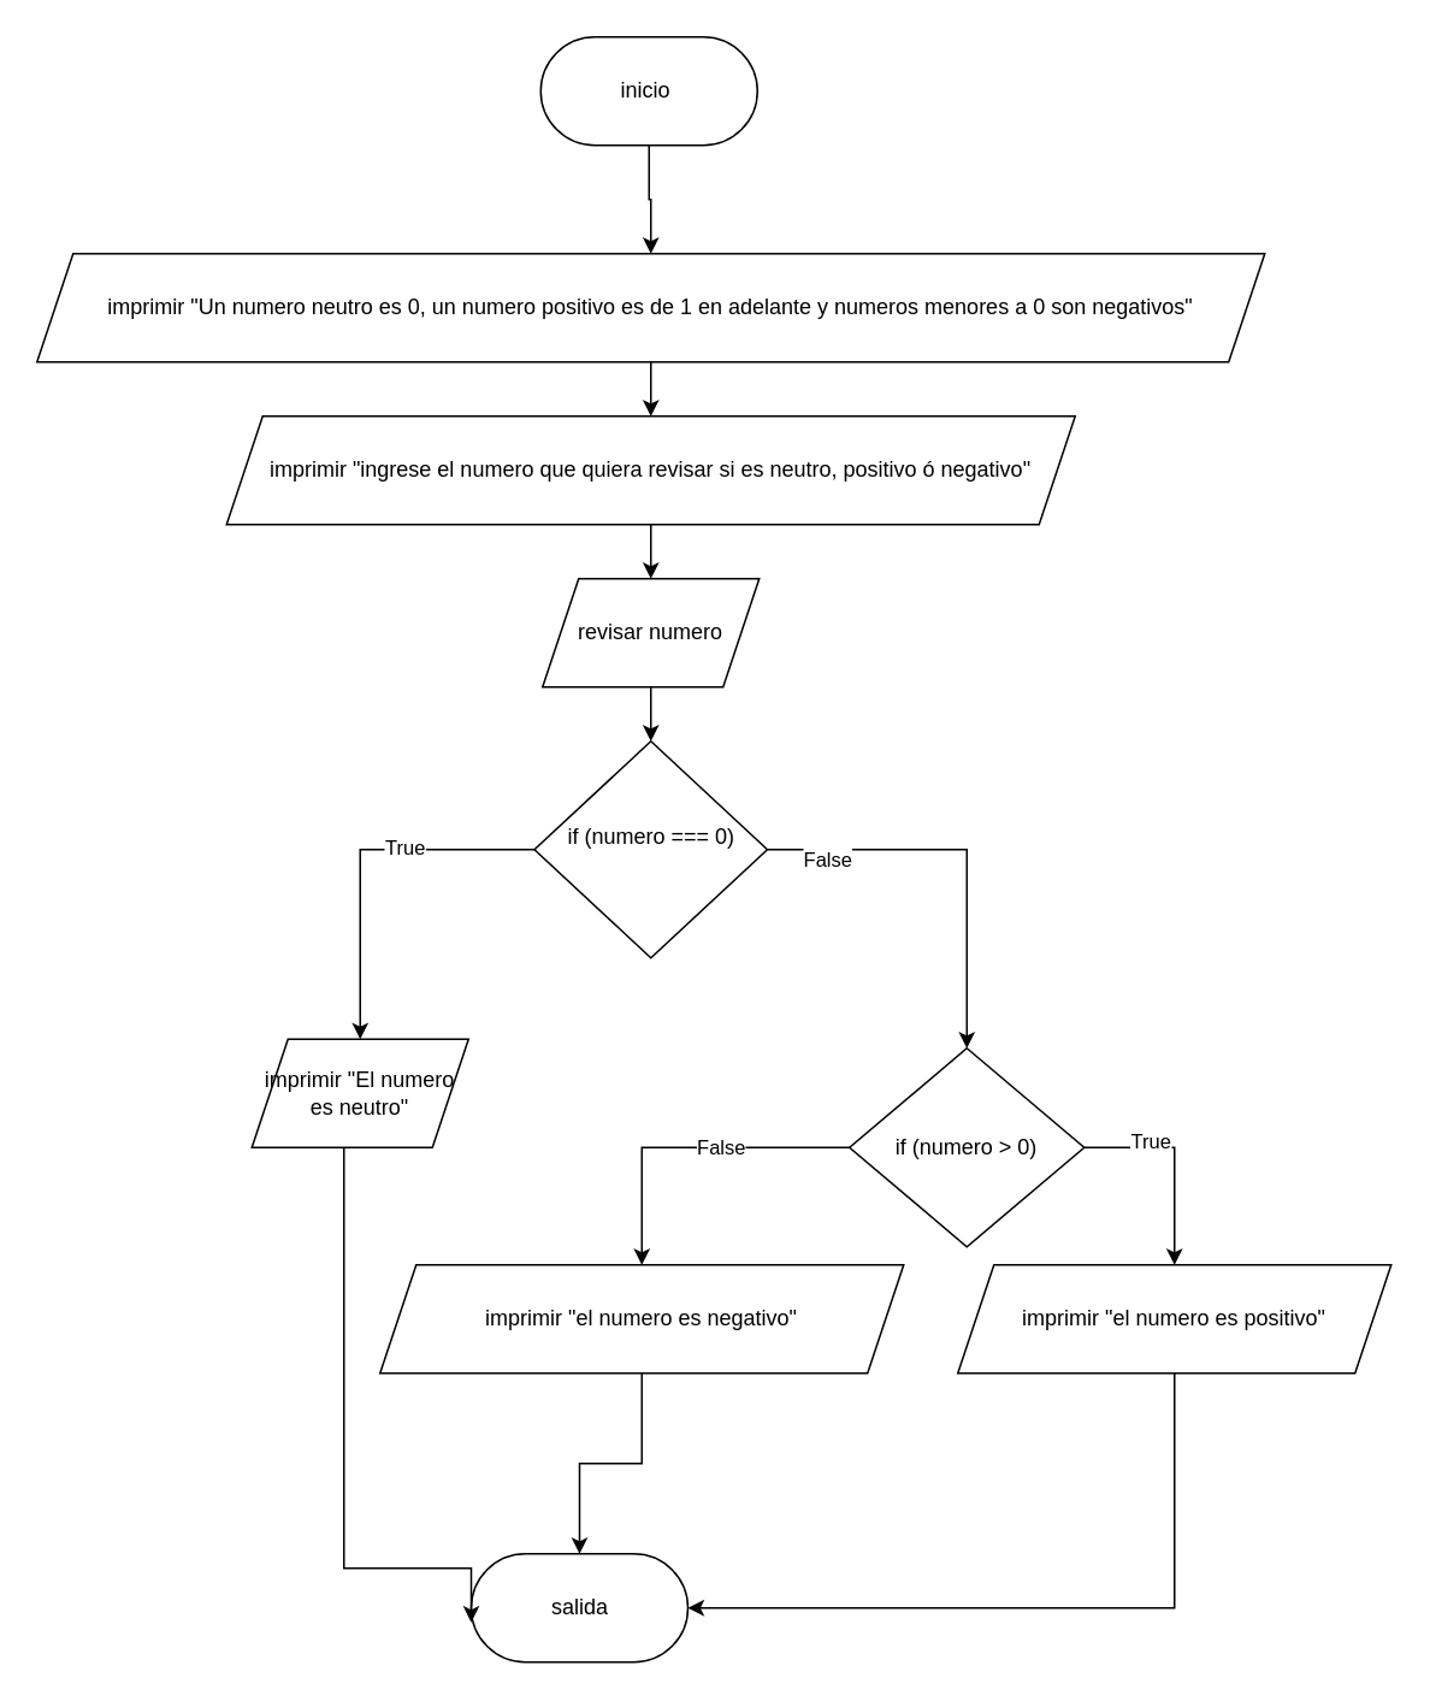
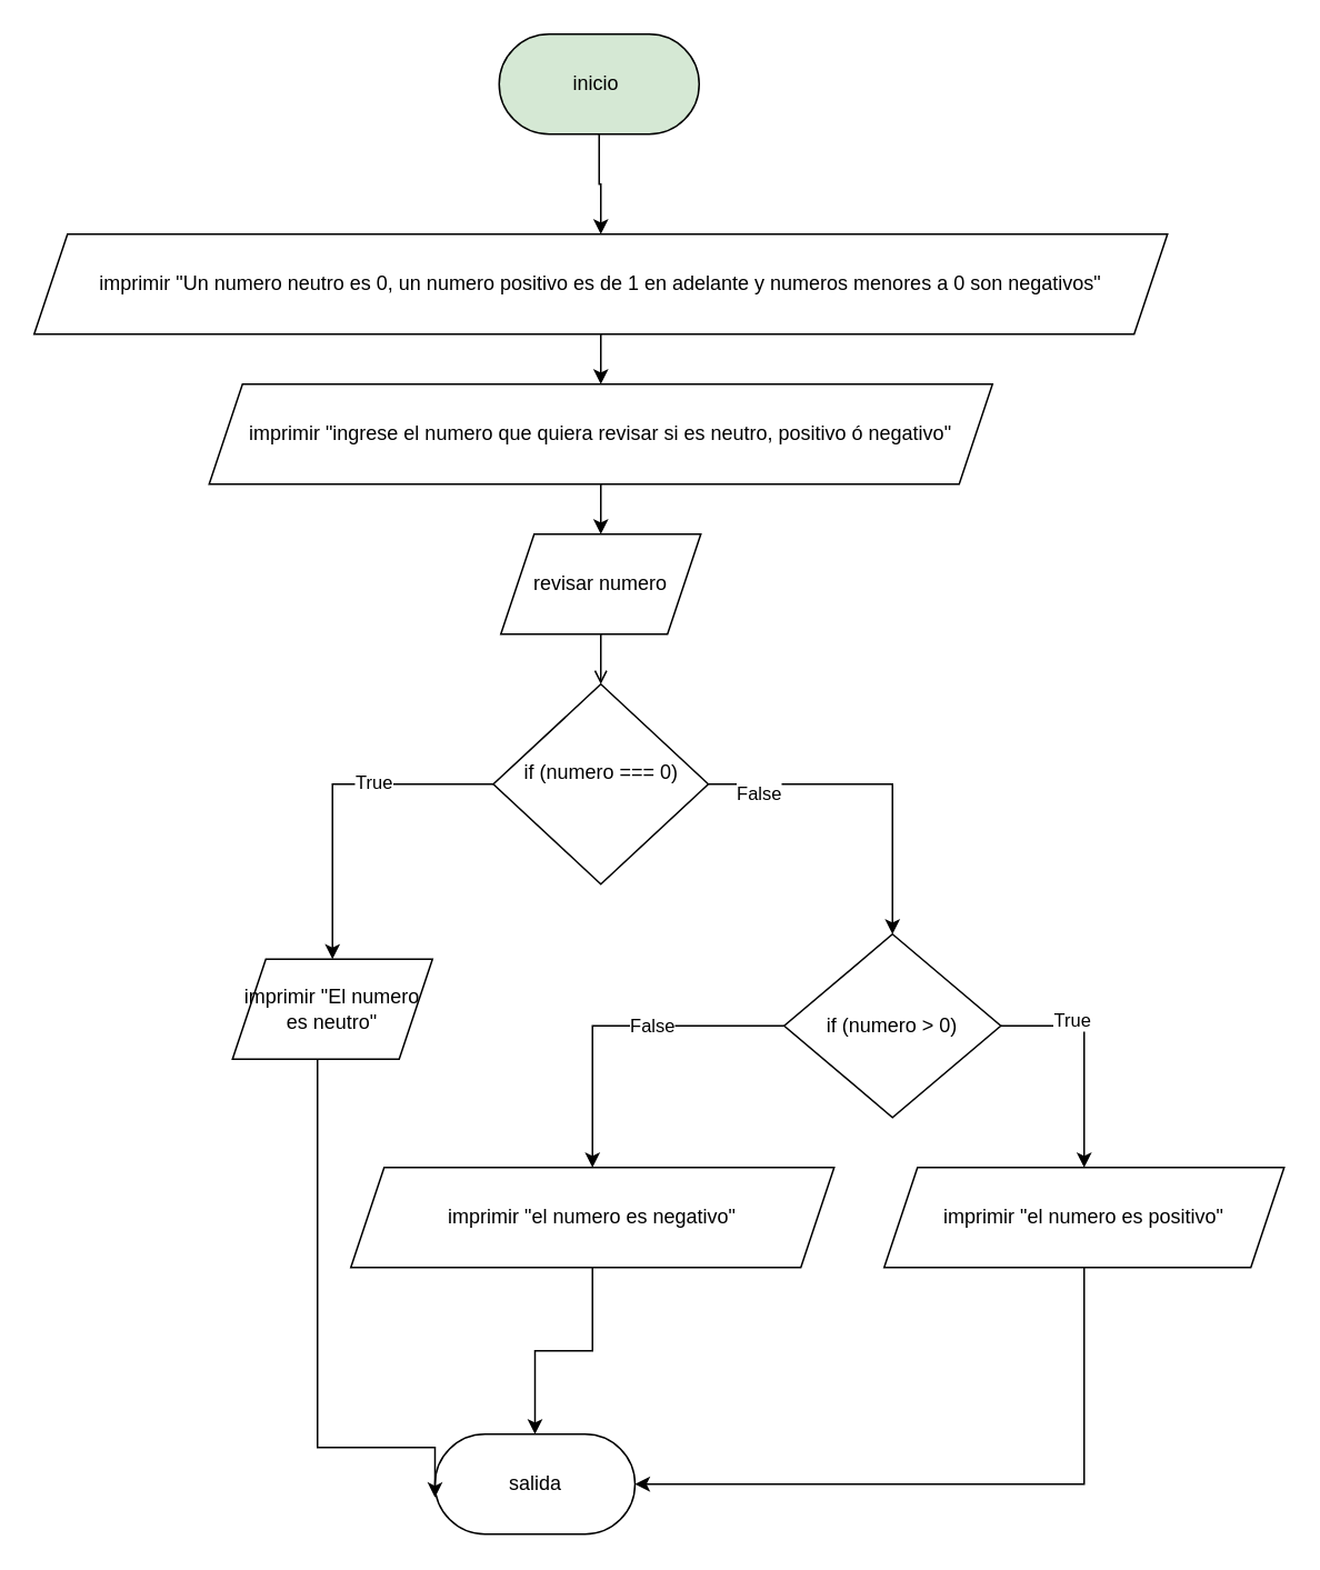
  <mxCell id="0" />
  <mxCell id="1" parent="0" />
  <mxCell id="2" style="edgeStyle=orthogonalEdgeStyle;rounded=0;orthogonalLoop=1;jettySize=auto;html=1;exitX=0.5;exitY=1;exitDx=0;exitDy=0;" edge="1" parent="1" source="3" target="26"><mxGeometry relative="1" as="geometry" /></mxCell>
- <mxCell id="3" value="inicio&amp;nbsp;" style="rounded=1;whiteSpace=wrap;html=1;arcSize=50;" vertex="1" parent="1"><mxGeometry x="299" y="20" width="120" height="60" as="geometry" /></mxCell>
+ <mxCell id="3" value="inicio&amp;nbsp;" style="rounded=1;whiteSpace=wrap;html=1;arcSize=50;fillColor=#d5e8d4;" vertex="1" parent="1"><mxGeometry x="299" y="20" width="120" height="60" as="geometry" /></mxCell>
  <mxCell id="4" value="" style="edgeStyle=orthogonalEdgeStyle;rounded=0;orthogonalLoop=1;jettySize=auto;html=1;" edge="1" parent="1" source="5" target="7"><mxGeometry relative="1" as="geometry" /></mxCell>
  <mxCell id="5" value="imprimir &quot;ingrese el numero que quiera revisar si es neutro, positivo ó negativo&quot;" style="shape=parallelogram;perimeter=parallelogramPerimeter;whiteSpace=wrap;html=1;fixedSize=1;" vertex="1" parent="1"><mxGeometry x="125" y="230" width="470" height="60" as="geometry" /></mxCell>
- <mxCell id="6" style="edgeStyle=orthogonalEdgeStyle;rounded=0;orthogonalLoop=1;jettySize=auto;html=1;entryX=0.5;entryY=0;entryDx=0;entryDy=0;" edge="1" parent="1" source="7" target="12"><mxGeometry relative="1" as="geometry" /></mxCell>
+ <mxCell id="6" style="edgeStyle=orthogonalEdgeStyle;rounded=0;orthogonalLoop=1;jettySize=auto;html=1;entryX=0.5;entryY=0;entryDx=0;entryDy=0;endArrow=open;" edge="1" parent="1" source="7" target="12"><mxGeometry relative="1" as="geometry" /></mxCell>
  <mxCell id="7" value="revisar numero" style="shape=parallelogram;perimeter=parallelogramPerimeter;whiteSpace=wrap;html=1;fixedSize=1;" vertex="1" parent="1"><mxGeometry x="300" y="320" width="120" height="60" as="geometry" /></mxCell>
  <mxCell id="8" style="edgeStyle=orthogonalEdgeStyle;rounded=0;orthogonalLoop=1;jettySize=auto;html=1;exitX=0;exitY=0.5;exitDx=0;exitDy=0;entryX=0.5;entryY=0;entryDx=0;entryDy=0;" edge="1" parent="1" source="12" target="18"><mxGeometry relative="1" as="geometry" /></mxCell>
  <mxCell id="9" value="True" style="edgeLabel;html=1;align=center;verticalAlign=middle;resizable=0;points=[];" vertex="1" connectable="0" parent="8"><mxGeometry x="-0.287" y="-2" relative="1" as="geometry"><mxPoint as="offset" /></mxGeometry></mxCell>
  <mxCell id="10" style="edgeStyle=orthogonalEdgeStyle;rounded=0;orthogonalLoop=1;jettySize=auto;html=1;exitX=1;exitY=0.5;exitDx=0;exitDy=0;entryX=0.5;entryY=0;entryDx=0;entryDy=0;" edge="1" parent="1" source="12" target="17"><mxGeometry relative="1" as="geometry" /></mxCell>
  <mxCell id="11" value="False" style="edgeLabel;html=1;align=center;verticalAlign=middle;resizable=0;points=[];" vertex="1" connectable="0" parent="10"><mxGeometry x="-0.699" y="-5" relative="1" as="geometry"><mxPoint as="offset" /></mxGeometry></mxCell>
  <mxCell id="12" value="if (numero === 0)&lt;div&gt;&lt;br&gt;&lt;/div&gt;" style="rhombus;whiteSpace=wrap;html=1;" vertex="1" parent="1"><mxGeometry x="295.5" y="410" width="129" height="120" as="geometry" /></mxCell>
  <mxCell id="13" style="edgeStyle=orthogonalEdgeStyle;rounded=0;orthogonalLoop=1;jettySize=auto;html=1;exitX=1;exitY=0.5;exitDx=0;exitDy=0;entryX=0.5;entryY=0;entryDx=0;entryDy=0;" edge="1" parent="1" source="17" target="20"><mxGeometry relative="1" as="geometry" /></mxCell>
  <mxCell id="14" value="True" style="edgeLabel;html=1;align=center;verticalAlign=middle;resizable=0;points=[];" vertex="1" connectable="0" parent="13"><mxGeometry x="-0.378" y="4" relative="1" as="geometry"><mxPoint as="offset" /></mxGeometry></mxCell>
  <mxCell id="15" style="edgeStyle=orthogonalEdgeStyle;rounded=0;orthogonalLoop=1;jettySize=auto;html=1;exitX=0;exitY=0.5;exitDx=0;exitDy=0;entryX=0.5;entryY=0;entryDx=0;entryDy=0;" edge="1" parent="1" source="17" target="22"><mxGeometry relative="1" as="geometry" /></mxCell>
  <mxCell id="16" value="False" style="edgeLabel;html=1;align=center;verticalAlign=middle;resizable=0;points=[];" vertex="1" connectable="0" parent="15"><mxGeometry x="-0.2" y="-1" relative="1" as="geometry"><mxPoint as="offset" /></mxGeometry></mxCell>
- <mxCell id="17" value="if (numero &amp;gt; 0)" style="rhombus;whiteSpace=wrap;html=1;" vertex="1" parent="1"><mxGeometry x="470" y="580" width="130" height="110" as="geometry" /></mxCell>
+ <mxCell id="17" value="if (numero &amp;gt; 0)" style="rhombus;whiteSpace=wrap;html=1;" vertex="1" parent="1"><mxGeometry x="470" y="560" width="130" height="110" as="geometry" /></mxCell>
  <mxCell id="18" value="imprimir &quot;El numero es neutro&quot;" style="shape=parallelogram;perimeter=parallelogramPerimeter;whiteSpace=wrap;html=1;fixedSize=1;" vertex="1" parent="1"><mxGeometry x="139" y="575" width="120" height="60" as="geometry" /></mxCell>
  <mxCell id="19" style="edgeStyle=orthogonalEdgeStyle;rounded=0;orthogonalLoop=1;jettySize=auto;html=1;exitX=0.5;exitY=1;exitDx=0;exitDy=0;entryX=1;entryY=0.5;entryDx=0;entryDy=0;" edge="1" parent="1" source="20" target="23"><mxGeometry relative="1" as="geometry" /></mxCell>
  <mxCell id="20" value="imprimir &quot;el numero es positivo&quot;" style="shape=parallelogram;perimeter=parallelogramPerimeter;whiteSpace=wrap;html=1;fixedSize=1;" vertex="1" parent="1"><mxGeometry x="530" y="700" width="240" height="60" as="geometry" /></mxCell>
  <mxCell id="21" value="" style="edgeStyle=orthogonalEdgeStyle;rounded=0;orthogonalLoop=1;jettySize=auto;html=1;" edge="1" parent="1" source="22" target="23"><mxGeometry relative="1" as="geometry" /></mxCell>
  <mxCell id="22" value="imprimir &quot;el numero es negativo&quot;" style="shape=parallelogram;perimeter=parallelogramPerimeter;whiteSpace=wrap;html=1;fixedSize=1;" vertex="1" parent="1"><mxGeometry x="210" y="700" width="290" height="60" as="geometry" /></mxCell>
  <mxCell id="23" value="salida" style="rounded=1;whiteSpace=wrap;html=1;arcSize=50;" vertex="1" parent="1"><mxGeometry x="260.5" y="860" width="120" height="60" as="geometry" /></mxCell>
  <mxCell id="24" style="edgeStyle=orthogonalEdgeStyle;rounded=0;orthogonalLoop=1;jettySize=auto;html=1;entryX=0;entryY=0.633;entryDx=0;entryDy=0;entryPerimeter=0;" edge="1" parent="1" source="18" target="23"><mxGeometry relative="1" as="geometry"><Array as="points"><mxPoint x="190" y="868" /></Array></mxGeometry></mxCell>
  <mxCell id="25" value="" style="edgeStyle=orthogonalEdgeStyle;rounded=0;orthogonalLoop=1;jettySize=auto;html=1;" edge="1" parent="1" source="26" target="5"><mxGeometry relative="1" as="geometry" /></mxCell>
  <mxCell id="26" value="imprimir &quot;Un numero neutro es 0, un numero positivo es de 1 en adelante y numeros menores a 0 son negativos&quot;" style="shape=parallelogram;perimeter=parallelogramPerimeter;whiteSpace=wrap;html=1;fixedSize=1;" vertex="1" parent="1"><mxGeometry x="20" y="140" width="680" height="60" as="geometry" /></mxCell>
